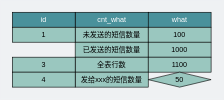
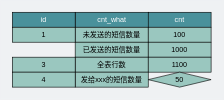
  <mxCell id="0" />
  <mxCell id="1" parent="0" />
  <mxCell id="2" value="cnt_what" style="rounded=0;whiteSpace=wrap;html=1;fillColor=#4A919B;gradientColor=none;fontSize=12;fontColor=#FFFFFF;" parent="1" vertex="1"><mxGeometry x="125" y="20" width="123" height="25" as="geometry" /></mxCell>
- <mxCell id="3" value="what" style="rounded=0;whiteSpace=wrap;html=1;fillColor=#4A919B;gradientColor=none;fontSize=12;fontColor=#FFFFFF;" parent="1" vertex="1"><mxGeometry x="247" y="20" width="105" height="25" as="geometry" /></mxCell>
+ <mxCell id="3" value="cnt" style="rounded=0;whiteSpace=wrap;html=1;fillColor=#4A919B;gradientColor=none;fontSize=12;fontColor=#FFFFFF;" parent="1" vertex="1"><mxGeometry x="247" y="20" width="105" height="25" as="geometry" /></mxCell>
  <mxCell id="4" value="id" style="rounded=0;whiteSpace=wrap;html=1;fillColor=#4A919B;gradientColor=none;fontSize=12;fontColor=#FFFFFF;" parent="1" vertex="1"><mxGeometry x="20" y="20" width="105" height="25" as="geometry" /></mxCell>
  <mxCell id="5" value="&lt;font style=&quot;font-size: 12px;&quot;&gt;未发送的短信数量&lt;/font&gt;" style="rounded=0;whiteSpace=wrap;html=1;fillColor=#9AC7BF;gradientColor=none;fontSize=12;fontColor=#000000;" parent="1" vertex="1"><mxGeometry x="125" y="45" width="122" height="25" as="geometry" /></mxCell>
  <mxCell id="6" value="100" style="rounded=0;whiteSpace=wrap;html=1;fillColor=#9AC7BF;gradientColor=none;fontSize=12;fontColor=#000000;" parent="1" vertex="1"><mxGeometry x="247" y="45" width="105" height="25" as="geometry" /></mxCell>
  <mxCell id="7" value="1" style="rounded=0;whiteSpace=wrap;html=1;fillColor=#9AC7BF;gradientColor=none;fontSize=12;fontColor=#000000;" parent="1" vertex="1"><mxGeometry x="20" y="45" width="105" height="25" as="geometry" /></mxCell>
  <mxCell id="8" value="已发送的短信数量" style="rounded=0;whiteSpace=wrap;html=1;fillColor=#9AC7BF;gradientColor=none;fontSize=12;fontColor=#000000;" parent="1" vertex="1"><mxGeometry x="125" y="70" width="122" height="25" as="geometry" /></mxCell>
  <mxCell id="9" value="1000" style="rounded=0;whiteSpace=wrap;html=1;fillColor=#9AC7BF;gradientColor=none;fontSize=12;fontColor=#000000;" parent="1" vertex="1"><mxGeometry x="247" y="70" width="105" height="25" as="geometry" /></mxCell>
  <mxCell id="10" value="全表行数" style="rounded=0;whiteSpace=wrap;html=1;fillColor=#9AC7BF;gradientColor=none;fontSize=12;fontColor=#000000;" parent="1" vertex="1"><mxGeometry x="125" y="95" width="122" height="25" as="geometry" /></mxCell>
  <mxCell id="11" value="1100" style="rounded=0;whiteSpace=wrap;html=1;fillColor=#9AC7BF;gradientColor=none;fontSize=12;fontColor=#000000;" parent="1" vertex="1"><mxGeometry x="247" y="95" width="105" height="25" as="geometry" /></mxCell>
  <mxCell id="12" value="3" style="rounded=0;whiteSpace=wrap;html=1;fillColor=#9AC7BF;gradientColor=none;fontSize=12;fontColor=#000000;" parent="1" vertex="1"><mxGeometry x="20" y="95" width="105" height="25" as="geometry" /></mxCell>
  <mxCell id="13" value="发给xxx的短信数量" style="rounded=0;whiteSpace=wrap;html=1;fillColor=#9AC7BF;gradientColor=none;fontSize=12;fontColor=#000000;" parent="1" vertex="1"><mxGeometry x="125" y="120" width="122" height="25" as="geometry" /></mxCell>
  <mxCell id="14" value="50" style="rhombus;whiteSpace=wrap;html=1;fillColor=#9AC7BF;gradientColor=none;fontSize=12;fontColor=#000000;" parent="1" vertex="1"><mxGeometry x="247" y="120" width="105" height="25" as="geometry" /></mxCell>
  <mxCell id="15" value="4" style="rounded=0;whiteSpace=wrap;html=1;fillColor=#9AC7BF;gradientColor=none;fontSize=12;fontColor=#000000;" parent="1" vertex="1"><mxGeometry x="20" y="120" width="105" height="25" as="geometry" /></mxCell>
